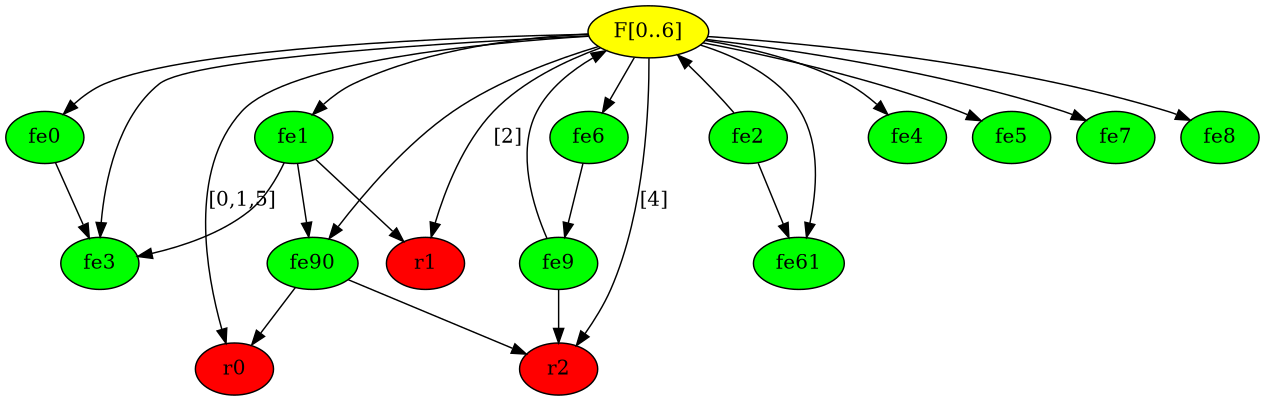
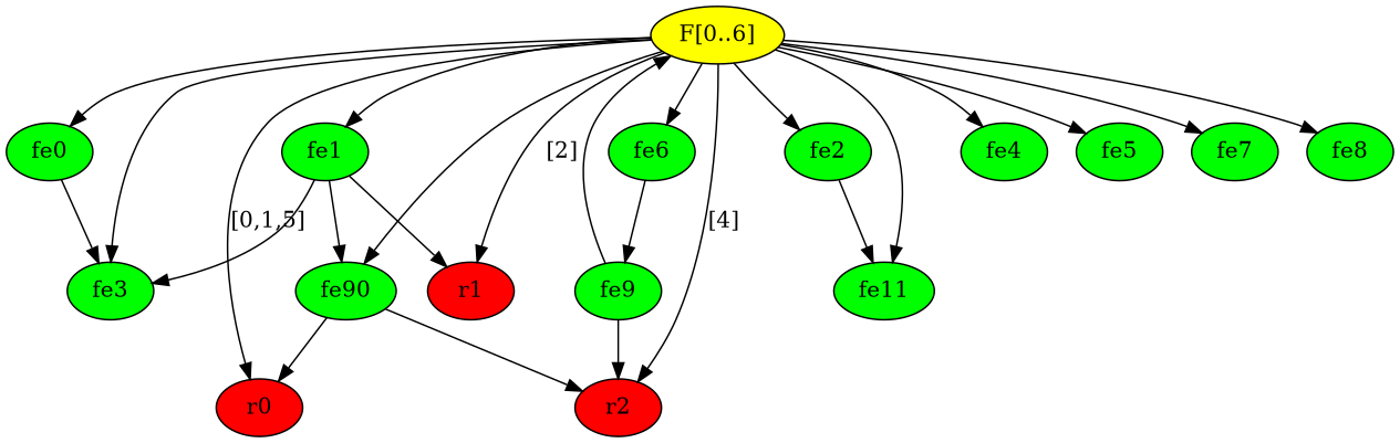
  digraph {
    node [fillcolor=green style=filled]
    n1 [fillcolor=yellow label="F[0..6]"]
    n2 [label=fe0]
    n3 [label=fe1]
    n4 [label=fe2]
    n5 [label=fe3]
    n6 [label=fe4]
    n7 [label=fe5]
    n8 [label=fe6]
    n9 [label=fe7]
    n10 [label=fe8]
    n11 [label=fe90]
-   n12 [label=fe61]
+   n12 [label=fe11]
    n13 [fillcolor=red label=r0]
    n14 [fillcolor=red label=r1]
    n15 [fillcolor=red label=r2]
    n16 [label=fe9]
    n1 -> n2
    n1 -> n3
-   n4 -> n1
+   n1 -> n4
    n1 -> n5
    n1 -> n6
    n1 -> n7
    n1 -> n8
    n1 -> n9
    n1 -> n10
    n1 -> n11
    n1 -> n12
    n1 -> n13 [label="[0,1,5]"]
    n1 -> n14 [label="[2]"]
    n1 -> n15 [label="[4]"]
    n2 -> n5
    n3 -> n5
    n3 -> n11
    n3 -> n14
    n4 -> n12
    n8 -> n16
    n11 -> n13
    n11 -> n15
    n16 -> n1
    n16 -> n15
  }
